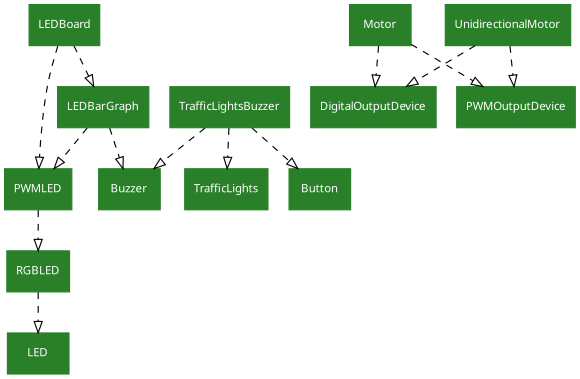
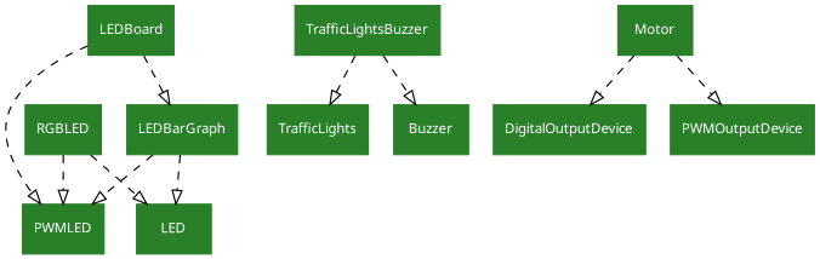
  digraph {
    rankdir=TB
    node [color="#298029" fontcolor="#ffffff" fontname=Sans fontsize=10 shape=rect style=filled]
    edge [arrowhead=onormal style=dashed]
    RGBLED
    LED
    PWMLED
    LEDBoard
    LEDBarGraph
    TrafficLightsBuzzer
    TrafficLights
    Buzzer
-   Button
    Motor
    DigitalOutputDevice
    PWMOutputDevice
-   UnidirectionalMotor
    RGBLED -> LED
-   PWMLED -> RGBLED
+   RGBLED -> PWMLED
    LEDBoard -> PWMLED
    LEDBoard -> LEDBarGraph
-   LEDBarGraph -> Buzzer
+   LEDBarGraph -> LED
    LEDBarGraph -> PWMLED
    TrafficLightsBuzzer -> TrafficLights
    TrafficLightsBuzzer -> Buzzer
-   TrafficLightsBuzzer -> Button
    Motor -> DigitalOutputDevice
    Motor -> PWMOutputDevice
-   UnidirectionalMotor -> DigitalOutputDevice
-   UnidirectionalMotor -> PWMOutputDevice
  }
